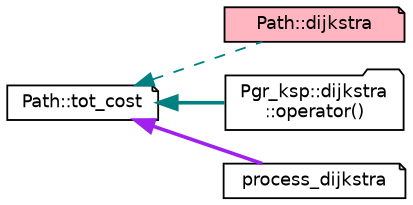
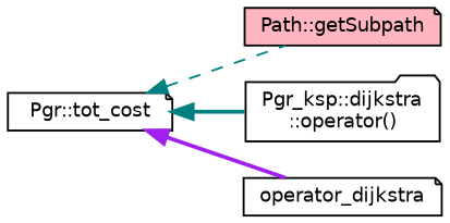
  digraph {
    rankdir=LR
    node [color=black fillcolor=white fontname=Helvetica fontsize=10 shape=note style=filled]
    edge [color=teal dir=back fontname=Helvetica fontsize=10 labelfontname=Helvetica labelfontsize=10 style=bold]
-   n1 [fontcolor=black height=0.2 label="Path::tot_cost" width=0.4]
-   n2 [fillcolor=lightpink height=0.2 label="Path::dijkstra" width=0.4]
+   n1 [fontcolor=black height=0.2 label="Pgr::tot_cost" width=0.4]
+   n2 [fillcolor=lightpink height=0.2 label="Path::getSubpath" width=0.4]
    n3 [height=0.2 label="Pgr_ksp::dijkstra\l::operator()" shape=folder width=0.4]
-   n4 [height=0.2 label=process_dijkstra width=0.4]
+   n4 [height=0.2 label=operator_dijkstra width=0.4]
    n1 -> n2 [style=dashed]
    n1 -> n3
    n1 -> n4 [color=purple]
  }
